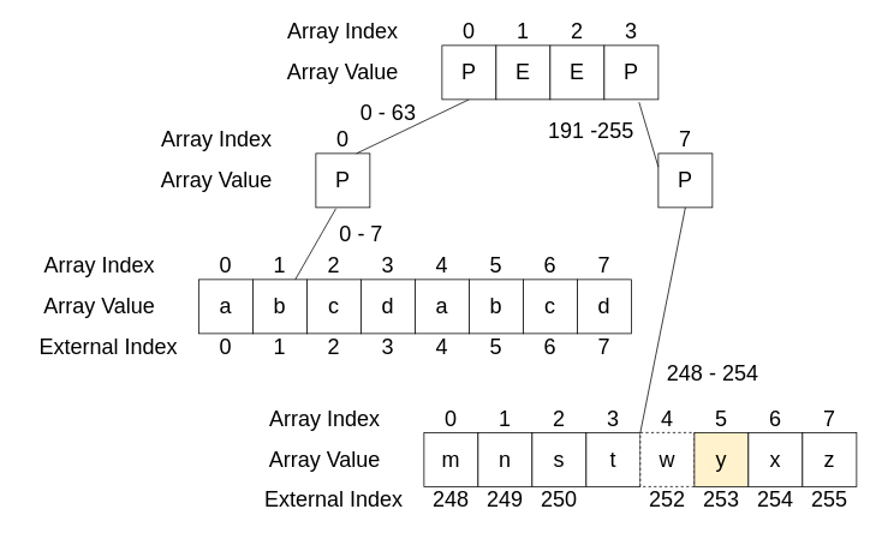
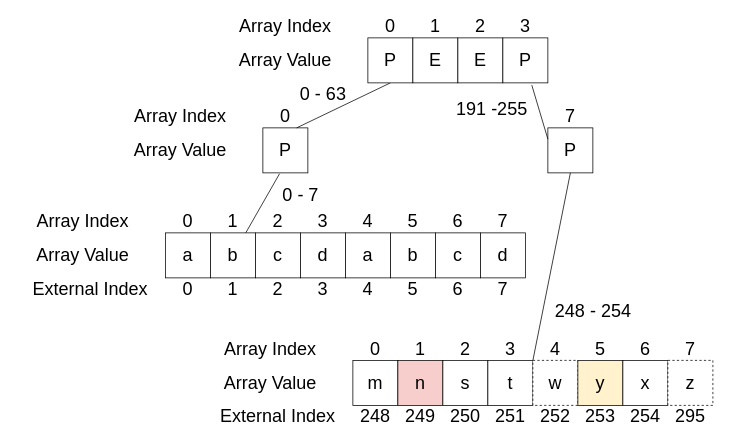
  <mxCell id="0" />
  <mxCell id="1" parent="0" />
  <mxCell id="2" value="a" style="rounded=0;whiteSpace=wrap;html=1;fontSize=24;" parent="1" vertex="1"><mxGeometry x="220" y="310" width="60" height="60" as="geometry" /></mxCell>
  <mxCell id="3" value="b" style="rounded=0;whiteSpace=wrap;html=1;fontSize=24;" parent="1" vertex="1"><mxGeometry x="280" y="310" width="60" height="60" as="geometry" /></mxCell>
  <mxCell id="4" value="c" style="rounded=0;whiteSpace=wrap;html=1;fontSize=24;" parent="1" vertex="1"><mxGeometry x="340" y="310" width="60" height="60" as="geometry" /></mxCell>
  <mxCell id="5" value="d" style="rounded=0;whiteSpace=wrap;html=1;fontSize=24;" parent="1" vertex="1"><mxGeometry x="400" y="310" width="60" height="60" as="geometry" /></mxCell>
  <mxCell id="6" value="0" style="text;html=1;strokeColor=none;fillColor=none;align=center;verticalAlign=middle;whiteSpace=wrap;rounded=0;fontSize=24;" parent="1" vertex="1"><mxGeometry x="220" y="280" width="60" height="30" as="geometry" /></mxCell>
  <mxCell id="7" value="1" style="text;html=1;strokeColor=none;fillColor=none;align=center;verticalAlign=middle;whiteSpace=wrap;rounded=0;fontSize=24;" parent="1" vertex="1"><mxGeometry x="280" y="280" width="60" height="30" as="geometry" /></mxCell>
  <mxCell id="8" value="2" style="text;html=1;strokeColor=none;fillColor=none;align=center;verticalAlign=middle;whiteSpace=wrap;rounded=0;fontSize=24;" parent="1" vertex="1"><mxGeometry x="340" y="280" width="60" height="30" as="geometry" /></mxCell>
  <mxCell id="9" value="3" style="text;html=1;strokeColor=none;fillColor=none;align=center;verticalAlign=middle;whiteSpace=wrap;rounded=0;fontSize=24;" parent="1" vertex="1"><mxGeometry x="400" y="280" width="60" height="30" as="geometry" /></mxCell>
  <mxCell id="10" value="Array Index" style="text;html=1;strokeColor=none;fillColor=none;align=center;verticalAlign=middle;whiteSpace=wrap;rounded=0;fontSize=24;" parent="1" vertex="1"><mxGeometry x="20" y="280" width="180" height="30" as="geometry" /></mxCell>
  <mxCell id="11" value="Array Value" style="text;html=1;strokeColor=none;fillColor=none;align=center;verticalAlign=middle;whiteSpace=wrap;rounded=0;fontSize=24;" parent="1" vertex="1"><mxGeometry x="20" y="325" width="180" height="30" as="geometry" /></mxCell>
  <mxCell id="12" value="External Index" style="text;html=1;strokeColor=none;fillColor=none;align=center;verticalAlign=middle;whiteSpace=wrap;rounded=0;fontSize=24;" parent="1" vertex="1"><mxGeometry x="30" y="370" width="180" height="30" as="geometry" /></mxCell>
  <mxCell id="13" value="0" style="text;html=1;strokeColor=none;fillColor=none;align=center;verticalAlign=middle;whiteSpace=wrap;rounded=0;fontSize=24;" parent="1" vertex="1"><mxGeometry x="220" y="370" width="60" height="30" as="geometry" /></mxCell>
  <mxCell id="14" value="1" style="text;html=1;strokeColor=none;fillColor=none;align=center;verticalAlign=middle;whiteSpace=wrap;rounded=0;fontSize=24;" parent="1" vertex="1"><mxGeometry x="280" y="370" width="60" height="30" as="geometry" /></mxCell>
  <mxCell id="15" value="2" style="text;html=1;strokeColor=none;fillColor=none;align=center;verticalAlign=middle;whiteSpace=wrap;rounded=0;fontSize=24;" parent="1" vertex="1"><mxGeometry x="340" y="370" width="60" height="30" as="geometry" /></mxCell>
  <mxCell id="16" value="3" style="text;html=1;strokeColor=none;fillColor=none;align=center;verticalAlign=middle;whiteSpace=wrap;rounded=0;fontSize=24;" parent="1" vertex="1"><mxGeometry x="400" y="370" width="60" height="30" as="geometry" /></mxCell>
  <mxCell id="17" value="P" style="rounded=0;whiteSpace=wrap;html=1;fontSize=24;" parent="1" vertex="1"><mxGeometry x="350" y="170" width="60" height="60" as="geometry" /></mxCell>
  <mxCell id="18" value="0" style="text;html=1;strokeColor=none;fillColor=none;align=center;verticalAlign=middle;whiteSpace=wrap;rounded=0;fontSize=24;" parent="1" vertex="1"><mxGeometry x="350" y="140" width="60" height="30" as="geometry" /></mxCell>
  <mxCell id="19" value="Array Index" style="text;html=1;strokeColor=none;fillColor=none;align=center;verticalAlign=middle;whiteSpace=wrap;rounded=0;fontSize=24;" parent="1" vertex="1"><mxGeometry x="150" y="140" width="180" height="30" as="geometry" /></mxCell>
  <mxCell id="20" value="Array Value" style="text;html=1;strokeColor=none;fillColor=none;align=center;verticalAlign=middle;whiteSpace=wrap;rounded=0;fontSize=24;" parent="1" vertex="1"><mxGeometry x="150" y="185" width="180" height="30" as="geometry" /></mxCell>
  <mxCell id="21" value="" style="endArrow=none;html=1;rounded=0;fontSize=24;exitX=0.75;exitY=1;exitDx=0;exitDy=0;entryX=0.5;entryY=1;entryDx=0;entryDy=0;" parent="1" source="18" target="23" edge="1"><mxGeometry width="50" height="50" relative="1" as="geometry"><mxPoint x="470" y="170" as="sourcePoint" /><mxPoint x="290" y="200" as="targetPoint" /></mxGeometry></mxCell>
  <mxCell id="22" value="0 - 7" style="text;html=1;align=center;verticalAlign=middle;resizable=0;points=[];autosize=1;strokeColor=none;fillColor=none;fontSize=24;" parent="1" vertex="1"><mxGeometry x="370" y="245" width="60" height="30" as="geometry" /></mxCell>
  <mxCell id="23" value="P" style="rounded=0;whiteSpace=wrap;html=1;fontSize=24;" parent="1" vertex="1"><mxGeometry x="490" y="50" width="60" height="60" as="geometry" /></mxCell>
  <mxCell id="24" value="E" style="rounded=0;whiteSpace=wrap;html=1;fontSize=24;" parent="1" vertex="1"><mxGeometry x="550" y="50" width="60" height="60" as="geometry" /></mxCell>
  <mxCell id="25" value="E" style="rounded=0;whiteSpace=wrap;html=1;fontSize=24;" parent="1" vertex="1"><mxGeometry x="610" y="50" width="60" height="60" as="geometry" /></mxCell>
  <mxCell id="26" value="P" style="rounded=0;whiteSpace=wrap;html=1;fontSize=24;" parent="1" vertex="1"><mxGeometry x="670" y="50" width="60" height="60" as="geometry" /></mxCell>
  <mxCell id="27" value="0" style="text;html=1;strokeColor=none;fillColor=none;align=center;verticalAlign=middle;whiteSpace=wrap;rounded=0;fontSize=24;" parent="1" vertex="1"><mxGeometry x="490" y="20" width="60" height="30" as="geometry" /></mxCell>
  <mxCell id="28" value="1" style="text;html=1;strokeColor=none;fillColor=none;align=center;verticalAlign=middle;whiteSpace=wrap;rounded=0;fontSize=24;" parent="1" vertex="1"><mxGeometry x="550" y="20" width="60" height="30" as="geometry" /></mxCell>
  <mxCell id="29" value="2" style="text;html=1;strokeColor=none;fillColor=none;align=center;verticalAlign=middle;whiteSpace=wrap;rounded=0;fontSize=24;" parent="1" vertex="1"><mxGeometry x="610" y="20" width="60" height="30" as="geometry" /></mxCell>
  <mxCell id="30" value="3" style="text;html=1;strokeColor=none;fillColor=none;align=center;verticalAlign=middle;whiteSpace=wrap;rounded=0;fontSize=24;" parent="1" vertex="1"><mxGeometry x="670" y="20" width="60" height="30" as="geometry" /></mxCell>
  <mxCell id="31" value="Array Index" style="text;html=1;strokeColor=none;fillColor=none;align=center;verticalAlign=middle;whiteSpace=wrap;rounded=0;fontSize=24;" parent="1" vertex="1"><mxGeometry x="290" y="20" width="180" height="30" as="geometry" /></mxCell>
  <mxCell id="32" value="Array Value" style="text;html=1;strokeColor=none;fillColor=none;align=center;verticalAlign=middle;whiteSpace=wrap;rounded=0;fontSize=24;" parent="1" vertex="1"><mxGeometry x="290" y="65" width="180" height="30" as="geometry" /></mxCell>
  <mxCell id="33" value="" style="endArrow=none;html=1;rounded=0;fontSize=24;exitX=0.37;exitY=1.02;exitDx=0;exitDy=0;exitPerimeter=0;" parent="1" source="17" target="3" edge="1"><mxGeometry width="50" height="50" relative="1" as="geometry"><mxPoint x="480" y="180" as="sourcePoint" /><mxPoint x="480" y="120" as="targetPoint" /></mxGeometry></mxCell>
  <mxCell id="34" value="0 - 63" style="text;html=1;align=center;verticalAlign=middle;resizable=0;points=[];autosize=1;strokeColor=none;fillColor=none;fontSize=24;" parent="1" vertex="1"><mxGeometry x="390" y="110" width="80" height="30" as="geometry" /></mxCell>
  <mxCell id="35" value="P" style="rounded=0;whiteSpace=wrap;html=1;fontSize=24;" parent="1" vertex="1"><mxGeometry x="730" y="170" width="60" height="60" as="geometry" /></mxCell>
  <mxCell id="36" value="7" style="text;html=1;strokeColor=none;fillColor=none;align=center;verticalAlign=middle;whiteSpace=wrap;rounded=0;fontSize=24;" parent="1" vertex="1"><mxGeometry x="730" y="140" width="60" height="30" as="geometry" /></mxCell>
  <mxCell id="37" value="" style="endArrow=none;html=1;rounded=0;fontSize=24;entryX=0.643;entryY=1.05;entryDx=0;entryDy=0;entryPerimeter=0;exitX=0;exitY=0.25;exitDx=0;exitDy=0;" parent="1" source="35" target="26" edge="1"><mxGeometry width="50" height="50" relative="1" as="geometry"><mxPoint x="815" y="170" as="sourcePoint" /><mxPoint x="540" y="200" as="targetPoint" /></mxGeometry></mxCell>
  <mxCell id="38" value="" style="endArrow=none;html=1;rounded=0;fontSize=24;exitX=1;exitY=1;exitDx=0;exitDy=0;entryX=0.5;entryY=1;entryDx=0;entryDy=0;" parent="1" source="60" target="35" edge="1"><mxGeometry width="50" height="50" relative="1" as="geometry"><mxPoint x="875" y="435" as="sourcePoint" /><mxPoint x="600" y="330" as="targetPoint" /></mxGeometry></mxCell>
  <mxCell id="39" value="191 -255" style="text;html=1;align=center;verticalAlign=middle;resizable=0;points=[];autosize=1;strokeColor=none;fillColor=none;fontSize=24;" parent="1" vertex="1"><mxGeometry x="600" y="130" width="110" height="30" as="geometry" /></mxCell>
  <mxCell id="40" value="248 - 254" style="text;html=1;align=center;verticalAlign=middle;resizable=0;points=[];autosize=1;strokeColor=none;fillColor=none;fontSize=24;" parent="1" vertex="1"><mxGeometry x="730" y="400" width="120" height="30" as="geometry" /></mxCell>
  <mxCell id="41" value="a" style="rounded=0;whiteSpace=wrap;html=1;fontSize=24;" parent="1" vertex="1"><mxGeometry x="460" y="310" width="60" height="60" as="geometry" /></mxCell>
  <mxCell id="42" value="b" style="rounded=0;whiteSpace=wrap;html=1;fontSize=24;" parent="1" vertex="1"><mxGeometry x="520" y="310" width="60" height="60" as="geometry" /></mxCell>
  <mxCell id="43" value="c" style="rounded=0;whiteSpace=wrap;html=1;fontSize=24;" parent="1" vertex="1"><mxGeometry x="580" y="310" width="60" height="60" as="geometry" /></mxCell>
  <mxCell id="44" value="d" style="rounded=0;whiteSpace=wrap;html=1;fontSize=24;" parent="1" vertex="1"><mxGeometry x="640" y="310" width="60" height="60" as="geometry" /></mxCell>
  <mxCell id="45" value="4" style="text;html=1;strokeColor=none;fillColor=none;align=center;verticalAlign=middle;whiteSpace=wrap;rounded=0;fontSize=24;" parent="1" vertex="1"><mxGeometry x="460" y="280" width="60" height="30" as="geometry" /></mxCell>
  <mxCell id="46" value="5" style="text;html=1;strokeColor=none;fillColor=none;align=center;verticalAlign=middle;whiteSpace=wrap;rounded=0;fontSize=24;" parent="1" vertex="1"><mxGeometry x="520" y="280" width="60" height="30" as="geometry" /></mxCell>
  <mxCell id="47" value="6" style="text;html=1;strokeColor=none;fillColor=none;align=center;verticalAlign=middle;whiteSpace=wrap;rounded=0;fontSize=24;" parent="1" vertex="1"><mxGeometry x="580" y="280" width="60" height="30" as="geometry" /></mxCell>
  <mxCell id="48" value="7" style="text;html=1;strokeColor=none;fillColor=none;align=center;verticalAlign=middle;whiteSpace=wrap;rounded=0;fontSize=24;" parent="1" vertex="1"><mxGeometry x="640" y="280" width="60" height="30" as="geometry" /></mxCell>
  <mxCell id="49" value="4" style="text;html=1;strokeColor=none;fillColor=none;align=center;verticalAlign=middle;whiteSpace=wrap;rounded=0;fontSize=24;" parent="1" vertex="1"><mxGeometry x="460" y="370" width="60" height="30" as="geometry" /></mxCell>
  <mxCell id="50" value="5" style="text;html=1;strokeColor=none;fillColor=none;align=center;verticalAlign=middle;whiteSpace=wrap;rounded=0;fontSize=24;" parent="1" vertex="1"><mxGeometry x="520" y="370" width="60" height="30" as="geometry" /></mxCell>
  <mxCell id="51" value="6" style="text;html=1;strokeColor=none;fillColor=none;align=center;verticalAlign=middle;whiteSpace=wrap;rounded=0;fontSize=24;" parent="1" vertex="1"><mxGeometry x="580" y="370" width="60" height="30" as="geometry" /></mxCell>
  <mxCell id="52" value="7" style="text;html=1;strokeColor=none;fillColor=none;align=center;verticalAlign=middle;whiteSpace=wrap;rounded=0;fontSize=24;" parent="1" vertex="1"><mxGeometry x="640" y="370" width="60" height="30" as="geometry" /></mxCell>
  <mxCell id="53" value="m" style="rounded=0;whiteSpace=wrap;html=1;fontSize=24;" parent="1" vertex="1"><mxGeometry x="470" y="480" width="60" height="60" as="geometry" /></mxCell>
- <mxCell id="54" value="n" style="rounded=0;whiteSpace=wrap;html=1;fontSize=24;" parent="1" vertex="1"><mxGeometry x="530" y="480" width="60" height="60" as="geometry" /></mxCell>
+ <mxCell id="54" value="n" style="rounded=0;whiteSpace=wrap;html=1;fontSize=24;fillColor=#f8cecc;" parent="1" vertex="1"><mxGeometry x="530" y="480" width="60" height="60" as="geometry" /></mxCell>
  <mxCell id="55" value="s" style="rounded=0;whiteSpace=wrap;html=1;fontSize=24;" parent="1" vertex="1"><mxGeometry x="590" y="480" width="60" height="60" as="geometry" /></mxCell>
  <mxCell id="56" value="t" style="rounded=0;whiteSpace=wrap;html=1;fontSize=24;" parent="1" vertex="1"><mxGeometry x="650" y="480" width="60" height="60" as="geometry" /></mxCell>
  <mxCell id="57" value="0" style="text;html=1;strokeColor=none;fillColor=none;align=center;verticalAlign=middle;whiteSpace=wrap;rounded=0;fontSize=24;" parent="1" vertex="1"><mxGeometry x="470" y="450" width="60" height="30" as="geometry" /></mxCell>
  <mxCell id="58" value="1" style="text;html=1;strokeColor=none;fillColor=none;align=center;verticalAlign=middle;whiteSpace=wrap;rounded=0;fontSize=24;" parent="1" vertex="1"><mxGeometry x="530" y="450" width="60" height="30" as="geometry" /></mxCell>
  <mxCell id="59" value="2" style="text;html=1;strokeColor=none;fillColor=none;align=center;verticalAlign=middle;whiteSpace=wrap;rounded=0;fontSize=24;" parent="1" vertex="1"><mxGeometry x="590" y="450" width="60" height="30" as="geometry" /></mxCell>
  <mxCell id="60" value="3" style="text;html=1;strokeColor=none;fillColor=none;align=center;verticalAlign=middle;whiteSpace=wrap;rounded=0;fontSize=24;" parent="1" vertex="1"><mxGeometry x="650" y="450" width="60" height="30" as="geometry" /></mxCell>
  <mxCell id="61" value="248" style="text;html=1;strokeColor=none;fillColor=none;align=center;verticalAlign=middle;whiteSpace=wrap;rounded=0;fontSize=24;" parent="1" vertex="1"><mxGeometry x="470" y="540" width="60" height="30" as="geometry" /></mxCell>
  <mxCell id="62" value="249" style="text;html=1;strokeColor=none;fillColor=none;align=center;verticalAlign=middle;whiteSpace=wrap;rounded=0;fontSize=24;" parent="1" vertex="1"><mxGeometry x="530" y="540" width="60" height="30" as="geometry" /></mxCell>
  <mxCell id="63" value="250" style="text;html=1;strokeColor=none;fillColor=none;align=center;verticalAlign=middle;whiteSpace=wrap;rounded=0;fontSize=24;" parent="1" vertex="1"><mxGeometry x="590" y="540" width="60" height="30" as="geometry" /></mxCell>
+ <mxCell id="64" value="251" style="text;html=1;strokeColor=none;fillColor=none;align=center;verticalAlign=middle;whiteSpace=wrap;rounded=0;fontSize=24;" parent="1" vertex="1"><mxGeometry x="650" y="540" width="60" height="30" as="geometry" /></mxCell>
  <mxCell id="65" value="w" style="rounded=0;whiteSpace=wrap;html=1;fontSize=24;dashed=1;" parent="1" vertex="1"><mxGeometry x="710" y="480" width="60" height="60" as="geometry" /></mxCell>
  <mxCell id="66" value="y" style="rounded=0;whiteSpace=wrap;html=1;fontSize=24;fillColor=#fff2cc;" parent="1" vertex="1"><mxGeometry x="770" y="480" width="60" height="60" as="geometry" /></mxCell>
  <mxCell id="67" value="x" style="rounded=0;whiteSpace=wrap;html=1;fontSize=24;" parent="1" vertex="1"><mxGeometry x="830" y="480" width="60" height="60" as="geometry" /></mxCell>
- <mxCell id="68" value="z" style="rounded=0;whiteSpace=wrap;html=1;fontSize=24;" parent="1" vertex="1"><mxGeometry x="890" y="480" width="60" height="60" as="geometry" /></mxCell>
+ <mxCell id="68" value="z" style="rounded=0;whiteSpace=wrap;html=1;fontSize=24;dashed=1;" parent="1" vertex="1"><mxGeometry x="890" y="480" width="60" height="60" as="geometry" /></mxCell>
  <mxCell id="69" value="4" style="text;html=1;strokeColor=none;fillColor=none;align=center;verticalAlign=middle;whiteSpace=wrap;rounded=0;fontSize=24;" parent="1" vertex="1"><mxGeometry x="710" y="450" width="60" height="30" as="geometry" /></mxCell>
  <mxCell id="70" value="5" style="text;html=1;strokeColor=none;fillColor=none;align=center;verticalAlign=middle;whiteSpace=wrap;rounded=0;fontSize=24;" parent="1" vertex="1"><mxGeometry x="770" y="450" width="60" height="30" as="geometry" /></mxCell>
  <mxCell id="71" value="6" style="text;html=1;strokeColor=none;fillColor=none;align=center;verticalAlign=middle;whiteSpace=wrap;rounded=0;fontSize=24;" parent="1" vertex="1"><mxGeometry x="830" y="450" width="60" height="30" as="geometry" /></mxCell>
  <mxCell id="72" value="7" style="text;html=1;strokeColor=none;fillColor=none;align=center;verticalAlign=middle;whiteSpace=wrap;rounded=0;fontSize=24;" parent="1" vertex="1"><mxGeometry x="890" y="450" width="60" height="30" as="geometry" /></mxCell>
  <mxCell id="73" value="252" style="text;html=1;strokeColor=none;fillColor=none;align=center;verticalAlign=middle;whiteSpace=wrap;rounded=0;fontSize=24;" parent="1" vertex="1"><mxGeometry x="710" y="540" width="60" height="30" as="geometry" /></mxCell>
  <mxCell id="74" value="253" style="text;html=1;strokeColor=none;fillColor=none;align=center;verticalAlign=middle;whiteSpace=wrap;rounded=0;fontSize=24;" parent="1" vertex="1"><mxGeometry x="770" y="540" width="60" height="30" as="geometry" /></mxCell>
  <mxCell id="75" value="254" style="text;html=1;strokeColor=none;fillColor=none;align=center;verticalAlign=middle;whiteSpace=wrap;rounded=0;fontSize=24;" parent="1" vertex="1"><mxGeometry x="830" y="540" width="60" height="30" as="geometry" /></mxCell>
- <mxCell id="76" value="255" style="text;html=1;strokeColor=none;fillColor=none;align=center;verticalAlign=middle;whiteSpace=wrap;rounded=0;fontSize=24;" parent="1" vertex="1"><mxGeometry x="890" y="540" width="60" height="30" as="geometry" /></mxCell>
+ <mxCell id="76" value="295" style="text;html=1;strokeColor=none;fillColor=none;align=center;verticalAlign=middle;whiteSpace=wrap;rounded=0;fontSize=24;" parent="1" vertex="1"><mxGeometry x="890" y="540" width="60" height="30" as="geometry" /></mxCell>
  <mxCell id="77" value="Array Index" style="text;html=1;strokeColor=none;fillColor=none;align=center;verticalAlign=middle;whiteSpace=wrap;rounded=0;fontSize=24;" vertex="1" parent="1"><mxGeometry x="270" y="450" width="180" height="30" as="geometry" /></mxCell>
  <mxCell id="78" value="Array Value" style="text;html=1;strokeColor=none;fillColor=none;align=center;verticalAlign=middle;whiteSpace=wrap;rounded=0;fontSize=24;" vertex="1" parent="1"><mxGeometry x="270" y="495" width="180" height="30" as="geometry" /></mxCell>
  <mxCell id="79" value="External Index" style="text;html=1;strokeColor=none;fillColor=none;align=center;verticalAlign=middle;whiteSpace=wrap;rounded=0;fontSize=24;" vertex="1" parent="1"><mxGeometry x="280" y="540" width="180" height="30" as="geometry" /></mxCell>
